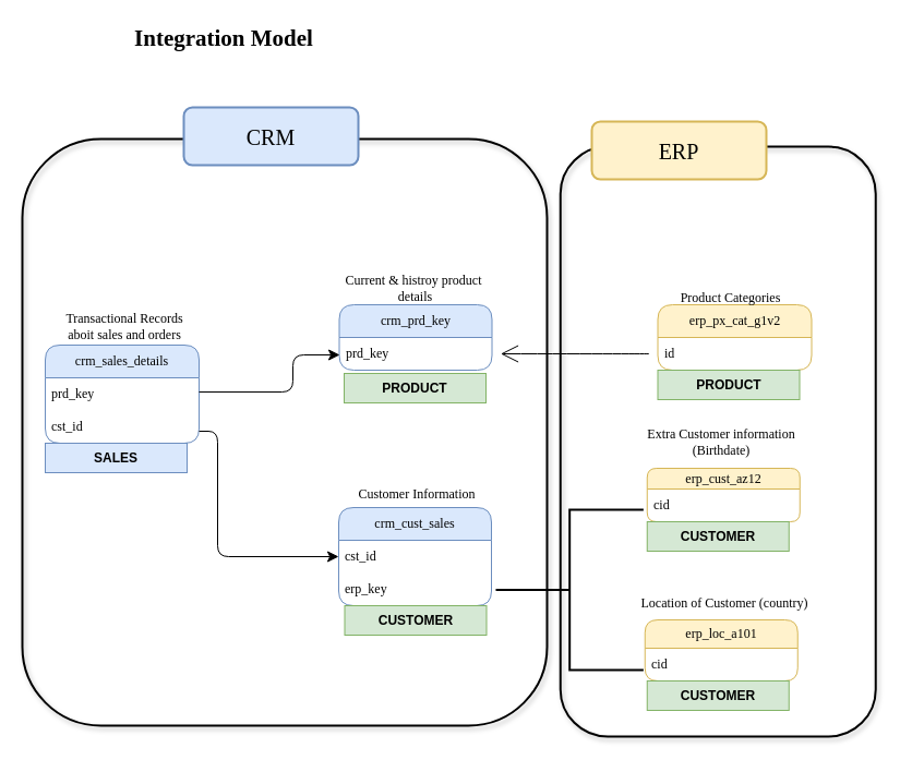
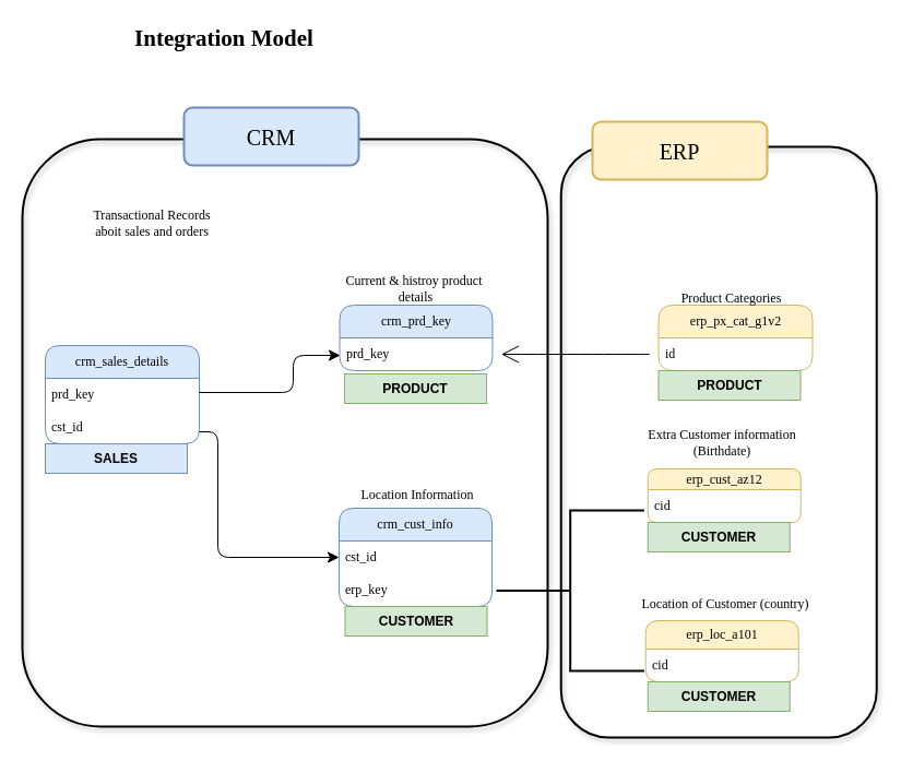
  <mxCell id="0" />
  <mxCell id="1" parent="0" />
  <mxCell id="2" value="crm_sales_details" style="swimlane;fontStyle=0;childLayout=stackLayout;horizontal=1;startSize=30;horizontalStack=0;resizeParent=1;resizeParentMax=0;resizeLast=0;collapsible=1;marginBottom=0;whiteSpace=wrap;html=1;fontFamily=Architects Daughter;fontSource=https%3A%2F%2Ffonts.googleapis.com%2Fcss%3Ffamily%3DArchitects%2BDaughter;fillColor=#dae8fc;strokeColor=#6c8ebf;rounded=1;" parent="1" vertex="1"><mxGeometry x="41" y="316" width="141" height="90" as="geometry" /></mxCell>
  <mxCell id="3" value="prd_key" style="text;strokeColor=none;fillColor=none;align=left;verticalAlign=middle;spacingLeft=4;spacingRight=4;overflow=hidden;points=[[0,0.5],[1,0.5]];portConstraint=eastwest;rotatable=0;whiteSpace=wrap;html=1;fontFamily=Architects Daughter;fontSource=https%3A%2F%2Ffonts.googleapis.com%2Fcss%3Ffamily%3DArchitects%2BDaughter;rounded=1;" parent="2" vertex="1"><mxGeometry y="30" width="141" height="30" as="geometry" /></mxCell>
  <mxCell id="4" value="cst_id" style="text;strokeColor=none;fillColor=none;align=left;verticalAlign=middle;spacingLeft=4;spacingRight=4;overflow=hidden;points=[[0,0.5],[1,0.5]];portConstraint=eastwest;rotatable=0;whiteSpace=wrap;html=1;fontFamily=Architects Daughter;fontSource=https%3A%2F%2Ffonts.googleapis.com%2Fcss%3Ffamily%3DArchitects%2BDaughter;rounded=1;" parent="2" vertex="1"><mxGeometry y="60" width="141" height="30" as="geometry" /></mxCell>
  <mxCell id="5" value="erp_loc_a101" style="swimlane;fontStyle=0;childLayout=stackLayout;horizontal=1;startSize=26;horizontalStack=0;resizeParent=1;resizeParentMax=0;resizeLast=0;collapsible=1;marginBottom=0;whiteSpace=wrap;html=1;fontFamily=Architects Daughter;fontSource=https%3A%2F%2Ffonts.googleapis.com%2Fcss%3Ffamily%3DArchitects%2BDaughter;fontSize=12;fillColor=#fff2cc;strokeColor=#d6b656;rounded=1;" parent="1" vertex="1"><mxGeometry x="590.75" y="568" width="140" height="56" as="geometry" /></mxCell>
  <mxCell id="6" value="cid" style="text;strokeColor=none;fillColor=none;align=left;verticalAlign=middle;spacingLeft=4;spacingRight=4;overflow=hidden;points=[[0,0.5],[1,0.5]];portConstraint=eastwest;rotatable=0;whiteSpace=wrap;html=1;fontFamily=Architects Daughter;fontSource=https%3A%2F%2Ffonts.googleapis.com%2Fcss%3Ffamily%3DArchitects%2BDaughter;fontSize=12;rounded=1;" parent="5" vertex="1"><mxGeometry y="26" width="140" height="30" as="geometry" /></mxCell>
  <mxCell id="7" value="erp_cust_az12" style="swimlane;fontStyle=0;childLayout=stackLayout;horizontal=1;startSize=19;horizontalStack=0;resizeParent=1;resizeParentMax=0;resizeLast=0;collapsible=1;marginBottom=0;whiteSpace=wrap;html=1;fontFamily=Architects Daughter;fontSource=https%3A%2F%2Ffonts.googleapis.com%2Fcss%3Ffamily%3DArchitects%2BDaughter;fontSize=12;fillColor=#fff2cc;strokeColor=#d6b656;rounded=1;" parent="1" vertex="1"><mxGeometry x="592.75" y="429" width="140" height="49" as="geometry" /></mxCell>
  <mxCell id="8" value="cid" style="text;strokeColor=none;fillColor=none;align=left;verticalAlign=middle;spacingLeft=4;spacingRight=4;overflow=hidden;points=[[0,0.5],[1,0.5]];portConstraint=eastwest;rotatable=0;whiteSpace=wrap;html=1;fontFamily=Architects Daughter;fontSource=https%3A%2F%2Ffonts.googleapis.com%2Fcss%3Ffamily%3DArchitects%2BDaughter;fontSize=12;rounded=1;" parent="7" vertex="1"><mxGeometry y="19" width="140" height="30" as="geometry" /></mxCell>
  <mxCell id="9" value="erp_px_cat_g1v2" style="swimlane;fontStyle=0;childLayout=stackLayout;horizontal=1;startSize=30;horizontalStack=0;resizeParent=1;resizeParentMax=0;resizeLast=0;collapsible=1;marginBottom=0;whiteSpace=wrap;html=1;fontFamily=Architects Daughter;fontSource=https%3A%2F%2Ffonts.googleapis.com%2Fcss%3Ffamily%3DArchitects%2BDaughter;fontSize=12;fillColor=#fff2cc;strokeColor=#d6b656;rounded=1;" parent="1" vertex="1"><mxGeometry x="602.5" y="279" width="141" height="60" as="geometry" /></mxCell>
  <mxCell id="10" value="id" style="text;strokeColor=none;fillColor=none;align=left;verticalAlign=middle;spacingLeft=4;spacingRight=4;overflow=hidden;points=[[0,0.5],[1,0.5]];portConstraint=eastwest;rotatable=0;whiteSpace=wrap;html=1;fontFamily=Architects Daughter;fontSource=https%3A%2F%2Ffonts.googleapis.com%2Fcss%3Ffamily%3DArchitects%2BDaughter;fontSize=12;rounded=1;" parent="9" vertex="1"><mxGeometry y="30" width="141" height="30" as="geometry" /></mxCell>
- <mxCell id="11" value="crm_cust_sales" style="swimlane;fontStyle=0;childLayout=stackLayout;horizontal=1;startSize=30;horizontalStack=0;resizeParent=1;resizeParentMax=0;resizeLast=0;collapsible=1;marginBottom=0;whiteSpace=wrap;html=1;fontFamily=Architects Daughter;fontSource=https%3A%2F%2Ffonts.googleapis.com%2Fcss%3Ffamily%3DArchitects%2BDaughter;fontSize=12;fillColor=#dae8fc;strokeColor=#6c8ebf;rounded=1;" parent="1" vertex="1"><mxGeometry x="310" y="465" width="140" height="90" as="geometry" /></mxCell>
+ <mxCell id="11" value="crm_cust_info" style="swimlane;fontStyle=0;childLayout=stackLayout;horizontal=1;startSize=30;horizontalStack=0;resizeParent=1;resizeParentMax=0;resizeLast=0;collapsible=1;marginBottom=0;whiteSpace=wrap;html=1;fontFamily=Architects Daughter;fontSource=https%3A%2F%2Ffonts.googleapis.com%2Fcss%3Ffamily%3DArchitects%2BDaughter;fontSize=12;fillColor=#dae8fc;strokeColor=#6c8ebf;rounded=1;" parent="1" vertex="1"><mxGeometry x="310" y="465" width="140" height="90" as="geometry" /></mxCell>
  <mxCell id="12" value="cst_id" style="text;strokeColor=none;fillColor=none;align=left;verticalAlign=middle;spacingLeft=4;spacingRight=4;overflow=hidden;points=[[0,0.5],[1,0.5]];portConstraint=eastwest;rotatable=0;whiteSpace=wrap;html=1;fontFamily=Architects Daughter;fontSource=https%3A%2F%2Ffonts.googleapis.com%2Fcss%3Ffamily%3DArchitects%2BDaughter;fontSize=12;rounded=1;" parent="11" vertex="1"><mxGeometry y="30" width="140" height="30" as="geometry" /></mxCell>
  <mxCell id="13" value="erp_key" style="text;strokeColor=none;fillColor=none;align=left;verticalAlign=middle;spacingLeft=4;spacingRight=4;overflow=hidden;points=[[0,0.5],[1,0.5]];portConstraint=eastwest;rotatable=0;whiteSpace=wrap;html=1;fontFamily=Architects Daughter;fontSource=https%3A%2F%2Ffonts.googleapis.com%2Fcss%3Ffamily%3DArchitects%2BDaughter;fontSize=12;rounded=1;" parent="11" vertex="1"><mxGeometry y="60" width="140" height="30" as="geometry" /></mxCell>
  <mxCell id="14" value="crm_prd_key" style="swimlane;fontStyle=0;childLayout=stackLayout;horizontal=1;startSize=30;horizontalStack=0;resizeParent=1;resizeParentMax=0;resizeLast=0;collapsible=1;marginBottom=0;whiteSpace=wrap;html=1;fontFamily=Architects Daughter;fontSource=https%3A%2F%2Ffonts.googleapis.com%2Fcss%3Ffamily%3DArchitects%2BDaughter;fontSize=12;fillColor=#dae8fc;strokeColor=#6c8ebf;rounded=1;" parent="1" vertex="1"><mxGeometry x="310.5" y="279" width="140" height="60" as="geometry" /></mxCell>
  <mxCell id="15" value="prd_key" style="text;strokeColor=none;fillColor=none;align=left;verticalAlign=middle;spacingLeft=4;spacingRight=4;overflow=hidden;points=[[0,0.5],[1,0.5]];portConstraint=eastwest;rotatable=0;whiteSpace=wrap;html=1;fontFamily=Architects Daughter;fontSource=https%3A%2F%2Ffonts.googleapis.com%2Fcss%3Ffamily%3DArchitects%2BDaughter;fontSize=12;rounded=1;" parent="14" vertex="1"><mxGeometry y="30" width="140" height="30" as="geometry" /></mxCell>
- <mxCell id="16" value="Transactional Records aboit sales and orders" style="text;html=1;align=center;verticalAlign=middle;whiteSpace=wrap;rounded=1;fontFamily=Architects Daughter;fontSource=https%3A%2F%2Ffonts.googleapis.com%2Fcss%3Ffamily%3DArchitects%2BDaughter;" parent="1" vertex="1"><mxGeometry x="47" y="284" width="134" height="30" as="geometry" /></mxCell>
+ <mxCell id="16" value="Transactional Records aboit sales and orders" style="text;html=1;align=center;verticalAlign=middle;whiteSpace=wrap;rounded=1;fontFamily=Architects Daughter;fontSource=https%3A%2F%2Ffonts.googleapis.com%2Fcss%3Ffamily%3DArchitects%2BDaughter;" parent="1" vertex="1"><mxGeometry x="72" y="189" width="134" height="30" as="geometry" /></mxCell>
  <mxCell id="17" value="Current &amp;amp; histroy product&amp;nbsp;&lt;div&gt;details&lt;/div&gt;" style="text;html=1;align=center;verticalAlign=middle;whiteSpace=wrap;rounded=1;fontFamily=Architects Daughter;fontSource=https%3A%2F%2Ffonts.googleapis.com%2Fcss%3Ffamily%3DArchitects%2BDaughter;fontSize=12;" parent="1" vertex="1"><mxGeometry x="298" y="249" width="165" height="30" as="geometry" /></mxCell>
- <mxCell id="18" value="Customer Information&amp;nbsp;" style="text;html=1;align=center;verticalAlign=middle;whiteSpace=wrap;rounded=1;fontFamily=Architects Daughter;fontSource=https%3A%2F%2Ffonts.googleapis.com%2Fcss%3Ffamily%3DArchitects%2BDaughter;fontSize=12;" parent="1" vertex="1"><mxGeometry x="301" y="438" width="165" height="30" as="geometry" /></mxCell>
+ <mxCell id="18" value="Location Information&amp;nbsp;" style="text;html=1;align=center;verticalAlign=middle;whiteSpace=wrap;rounded=1;fontFamily=Architects Daughter;fontSource=https%3A%2F%2Ffonts.googleapis.com%2Fcss%3Ffamily%3DArchitects%2BDaughter;fontSize=12;" parent="1" vertex="1"><mxGeometry x="301" y="438" width="165" height="30" as="geometry" /></mxCell>
  <mxCell id="19" value="Product Categories" style="text;html=1;align=center;verticalAlign=middle;whiteSpace=wrap;rounded=1;fontFamily=Architects Daughter;fontSource=https%3A%2F%2Ffonts.googleapis.com%2Fcss%3Ffamily%3DArchitects%2BDaughter;fontSize=12;" parent="1" vertex="1"><mxGeometry x="584" y="257" width="171" height="31" as="geometry" /></mxCell>
  <mxCell id="20" value="Extra Customer information (Birthdate)" style="text;html=1;align=center;verticalAlign=middle;whiteSpace=wrap;rounded=1;fontFamily=Architects Daughter;fontSource=https%3A%2F%2Ffonts.googleapis.com%2Fcss%3Ffamily%3DArchitects%2BDaughter;fontSize=12;" parent="1" vertex="1"><mxGeometry x="589.37" y="389.5" width="144.25" height="30" as="geometry" /></mxCell>
  <mxCell id="21" value="Location of Customer (country)" style="text;html=1;align=center;verticalAlign=middle;whiteSpace=wrap;rounded=1;fontFamily=Architects Daughter;fontSource=https%3A%2F%2Ffonts.googleapis.com%2Fcss%3Ffamily%3DArchitects%2BDaughter;fontSize=12;" parent="1" vertex="1"><mxGeometry x="578.75" y="538" width="169.5" height="30" as="geometry" /></mxCell>
  <mxCell id="22" value="" style="edgeStyle=elbowEdgeStyle;elbow=horizontal;endArrow=classic;html=1;curved=0;rounded=1;endSize=8;startSize=8;fontFamily=Architects Daughter;fontSource=https%3A%2F%2Ffonts.googleapis.com%2Fcss%3Ffamily%3DArchitects%2BDaughter;fontSize=16;sourcePerimeterSpacing=8;targetPerimeterSpacing=8;" parent="1" edge="1"><mxGeometry width="50" height="50" relative="1" as="geometry"><mxPoint x="182" y="359" as="sourcePoint" /><mxPoint x="311" y="325" as="targetPoint" /><Array as="points"><mxPoint x="268" y="334" /></Array></mxGeometry></mxCell>
  <mxCell id="23" value="" style="edgeStyle=elbowEdgeStyle;elbow=horizontal;endArrow=classic;html=1;curved=0;rounded=1;endSize=8;startSize=8;fontFamily=Architects Daughter;fontSource=https%3A%2F%2Ffonts.googleapis.com%2Fcss%3Ffamily%3DArchitects%2BDaughter;fontSize=16;sourcePerimeterSpacing=8;targetPerimeterSpacing=8;entryX=0;entryY=0.5;entryDx=0;entryDy=0;" parent="1" target="12" edge="1"><mxGeometry width="50" height="50" relative="1" as="geometry"><mxPoint x="182" y="395" as="sourcePoint" /><mxPoint x="250" y="570" as="targetPoint" /><Array as="points"><mxPoint x="199" y="373" /></Array></mxGeometry></mxCell>
  <mxCell id="24" value="" style="strokeWidth=2;html=1;shape=mxgraph.flowchart.annotation_2;align=left;labelPosition=right;pointerEvents=1;fontFamily=Architects Daughter;fontSource=https%3A%2F%2Ffonts.googleapis.com%2Fcss%3Ffamily%3DArchitects%2BDaughter;rounded=1;" parent="1" vertex="1"><mxGeometry x="454" y="467" width="135.37" height="147" as="geometry" /></mxCell>
  <mxCell id="25" value="" style="edgeStyle=none;curved=1;rounded=1;orthogonalLoop=1;jettySize=auto;html=1;fontFamily=Architects Daughter;fontSource=https%3A%2F%2Ffonts.googleapis.com%2Fcss%3Ffamily%3DArchitects%2BDaughter;fontSize=16;startSize=14;endArrow=open;endSize=14;sourcePerimeterSpacing=8;targetPerimeterSpacing=8;" parent="1" source="10" target="15" edge="1"><mxGeometry relative="1" as="geometry" /></mxCell>
  <mxCell id="26" value="" style="rounded=1;whiteSpace=wrap;html=1;fontFamily=Architects Daughter;fontSource=https%3A%2F%2Ffonts.googleapis.com%2Fcss%3Ffamily%3DArchitects%2BDaughter;fillColor=none;glass=0;shadow=1;strokeWidth=2;" parent="1" vertex="1"><mxGeometry x="20" y="127" width="481" height="538" as="geometry" /></mxCell>
  <mxCell id="27" value="" style="rounded=1;whiteSpace=wrap;html=1;fontFamily=Architects Daughter;fontSource=https%3A%2F%2Ffonts.googleapis.com%2Fcss%3Ffamily%3DArchitects%2BDaughter;fillColor=none;shadow=1;strokeWidth=2;glass=1;" parent="1" vertex="1"><mxGeometry x="513.25" y="134" width="289" height="541" as="geometry" /></mxCell>
  <mxCell id="28" value="&lt;font style=&quot;font-size: 20px;&quot;&gt;CRM&lt;/font&gt;" style="rounded=1;whiteSpace=wrap;html=1;fontFamily=Architects Daughter;fontSource=https%3A%2F%2Ffonts.googleapis.com%2Fcss%3Ffamily%3DArchitects%2BDaughter;fillColor=#dae8fc;strokeColor=#6c8ebf;strokeWidth=2;" parent="1" vertex="1"><mxGeometry x="168" y="98" width="160" height="53" as="geometry" /></mxCell>
  <mxCell id="29" value="&lt;span style=&quot;font-size: 20px;&quot;&gt;ERP&lt;/span&gt;" style="rounded=1;whiteSpace=wrap;html=1;fontFamily=Architects Daughter;fontSource=https%3A%2F%2Ffonts.googleapis.com%2Fcss%3Ffamily%3DArchitects%2BDaughter;fillColor=#fff2cc;strokeColor=#d6b656;strokeWidth=2;" parent="1" vertex="1"><mxGeometry x="542" y="111" width="160" height="53" as="geometry" /></mxCell>
  <mxCell id="30" value="&lt;font style=&quot;font-size: 21px;&quot;&gt;&lt;b&gt;Integration Model&lt;/b&gt;&lt;/font&gt;" style="text;strokeColor=none;fillColor=none;html=1;align=center;verticalAlign=middle;whiteSpace=wrap;rounded=0;fontSize=20;fontFamily=Architects Daughter;fontSource=https%3A%2F%2Ffonts.googleapis.com%2Fcss%3Ffamily%3DArchitects%2BDaughter;" parent="1" vertex="1"><mxGeometry x="80" y="20" width="250" height="30" as="geometry" /></mxCell>
  <mxCell id="31" value="SALES" style="rounded=0;whiteSpace=wrap;html=1;fillColor=#dae8fc;strokeColor=#6c8ebf;fontStyle=1" parent="1" vertex="1"><mxGeometry x="41" y="406" width="130" height="27" as="geometry" /></mxCell>
  <mxCell id="32" value="PRODUCT" style="rounded=0;whiteSpace=wrap;html=1;fillColor=#d5e8d4;strokeColor=#82b366;fontStyle=1" parent="1" vertex="1"><mxGeometry x="315" y="342" width="130" height="27" as="geometry" /></mxCell>
  <mxCell id="33" value="CUSTOMER" style="rounded=0;whiteSpace=wrap;html=1;fillColor=#d5e8d4;strokeColor=#82b366;fontStyle=1" parent="1" vertex="1"><mxGeometry x="315.5" y="555" width="130" height="27" as="geometry" /></mxCell>
  <mxCell id="34" value="PRODUCT" style="rounded=0;whiteSpace=wrap;html=1;fillColor=#d5e8d4;strokeColor=#82b366;fontStyle=1" parent="1" vertex="1"><mxGeometry x="602.5" y="339" width="130" height="27" as="geometry" /></mxCell>
  <mxCell id="35" value="CUSTOMER" style="rounded=0;whiteSpace=wrap;html=1;fillColor=#d5e8d4;strokeColor=#82b366;fontStyle=1" parent="1" vertex="1"><mxGeometry x="592.75" y="478" width="130" height="27" as="geometry" /></mxCell>
  <mxCell id="36" value="CUSTOMER" style="rounded=0;whiteSpace=wrap;html=1;fillColor=#d5e8d4;strokeColor=#82b366;fontStyle=1" parent="1" vertex="1"><mxGeometry x="592.75" y="624" width="130" height="27" as="geometry" /></mxCell>
